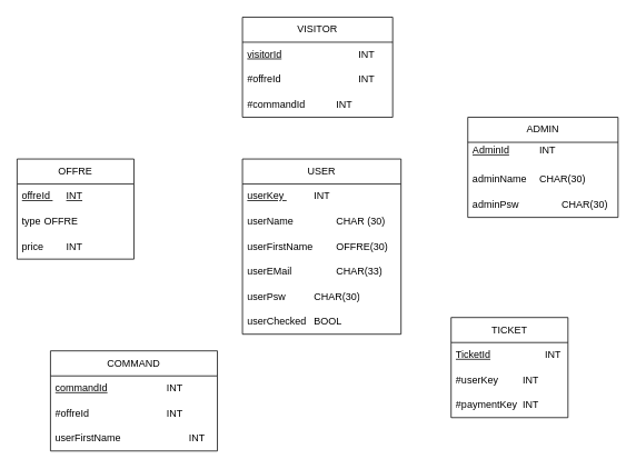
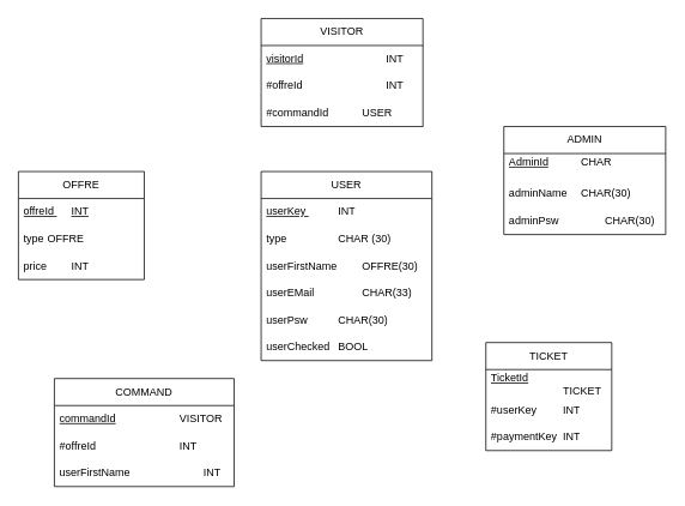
  <mxCell id="0" />
  <mxCell id="1" parent="0" />
  <mxCell id="2" value="USER" style="swimlane;fontStyle=0;childLayout=stackLayout;horizontal=1;startSize=30;horizontalStack=0;resizeParent=1;resizeParentMax=0;resizeLast=0;collapsible=1;marginBottom=0;whiteSpace=wrap;html=1;" vertex="1" parent="1"><mxGeometry x="290" y="190" width="190" height="210" as="geometry" /></mxCell>
  <mxCell id="3" value="&lt;u&gt;userKey &lt;/u&gt;&lt;span style=&quot;white-space: pre;&quot;&gt;&#09;&lt;/span&gt;&lt;span style=&quot;white-space: pre;&quot;&gt;&#09;&lt;/span&gt;INT&lt;u&gt;&lt;br&gt;&lt;/u&gt;" style="text;strokeColor=none;fillColor=none;align=left;verticalAlign=middle;spacingLeft=4;spacingRight=4;overflow=hidden;points=[[0,0.5],[1,0.5]];portConstraint=eastwest;rotatable=0;whiteSpace=wrap;html=1;" vertex="1" parent="2"><mxGeometry y="30" width="190" height="30" as="geometry" /></mxCell>
- <mxCell id="4" value="userName &lt;span style=&quot;white-space: pre;&quot;&gt;&#09;&lt;/span&gt;&lt;span style=&quot;white-space: pre;&quot;&gt;&#09;&lt;/span&gt;CHAR (30)" style="text;strokeColor=none;fillColor=none;align=left;verticalAlign=middle;spacingLeft=4;spacingRight=4;overflow=hidden;points=[[0,0.5],[1,0.5]];portConstraint=eastwest;rotatable=0;whiteSpace=wrap;html=1;" vertex="1" parent="2"><mxGeometry y="60" width="190" height="30" as="geometry" /></mxCell>
+ <mxCell id="4" value="type &lt;span style=&quot;white-space: pre;&quot;&gt;&#09;&lt;/span&gt;&lt;span style=&quot;white-space: pre;&quot;&gt;&#09;&lt;/span&gt;CHAR (30)" style="text;strokeColor=none;fillColor=none;align=left;verticalAlign=middle;spacingLeft=4;spacingRight=4;overflow=hidden;points=[[0,0.5],[1,0.5]];portConstraint=eastwest;rotatable=0;whiteSpace=wrap;html=1;" vertex="1" parent="2"><mxGeometry y="60" width="190" height="30" as="geometry" /></mxCell>
  <mxCell id="5" value="userFirstName &lt;span style=&quot;white-space: pre;&quot;&gt;&#09;&lt;/span&gt;OFFRE(30)" style="text;strokeColor=none;fillColor=none;align=left;verticalAlign=middle;spacingLeft=4;spacingRight=4;overflow=hidden;points=[[0,0.5],[1,0.5]];portConstraint=eastwest;rotatable=0;whiteSpace=wrap;html=1;" vertex="1" parent="2"><mxGeometry y="90" width="190" height="30" as="geometry" /></mxCell>
  <mxCell id="6" value="userEMail&lt;span style=&quot;white-space: pre;&quot;&gt;&#09;&lt;/span&gt;&lt;span style=&quot;white-space: pre;&quot;&gt;&#09;&lt;/span&gt;CHAR(33)" style="text;strokeColor=none;fillColor=none;align=left;verticalAlign=middle;spacingLeft=4;spacingRight=4;overflow=hidden;points=[[0,0.5],[1,0.5]];portConstraint=eastwest;rotatable=0;whiteSpace=wrap;html=1;" vertex="1" parent="2"><mxGeometry y="120" width="190" height="30" as="geometry" /></mxCell>
  <mxCell id="7" value="userPsw&lt;span style=&quot;white-space: pre;&quot;&gt;&#09;&lt;/span&gt;&lt;span style=&quot;white-space: pre;&quot;&gt;&#09;&lt;/span&gt;CHAR(30)" style="text;strokeColor=none;fillColor=none;align=left;verticalAlign=middle;spacingLeft=4;spacingRight=4;overflow=hidden;points=[[0,0.5],[1,0.5]];portConstraint=eastwest;rotatable=0;whiteSpace=wrap;html=1;" vertex="1" parent="2"><mxGeometry y="150" width="190" height="30" as="geometry" /></mxCell>
  <mxCell id="8" value="userChecked &lt;span style=&quot;white-space: pre;&quot;&gt;&#09;&lt;/span&gt;BOOL" style="text;strokeColor=none;fillColor=none;align=left;verticalAlign=middle;spacingLeft=4;spacingRight=4;overflow=hidden;points=[[0,0.5],[1,0.5]];portConstraint=eastwest;rotatable=0;whiteSpace=wrap;html=1;" vertex="1" parent="2"><mxGeometry y="180" width="190" height="30" as="geometry" /></mxCell>
  <mxCell id="9" value="OFFRE " style="swimlane;fontStyle=0;childLayout=stackLayout;horizontal=1;startSize=30;horizontalStack=0;resizeParent=1;resizeParentMax=0;resizeLast=0;collapsible=1;marginBottom=0;whiteSpace=wrap;html=1;" vertex="1" parent="1"><mxGeometry x="20" y="190" width="140" height="120" as="geometry" /></mxCell>
  <mxCell id="10" value="&lt;u&gt;offreId&amp;nbsp;&lt;span style=&quot;white-space: pre;&quot;&gt;&#09;&lt;/span&gt;INT &lt;/u&gt;" style="text;strokeColor=none;fillColor=none;align=left;verticalAlign=middle;spacingLeft=4;spacingRight=4;overflow=hidden;points=[[0,0.5],[1,0.5]];portConstraint=eastwest;rotatable=0;whiteSpace=wrap;html=1;" vertex="1" parent="9"><mxGeometry y="30" width="140" height="30" as="geometry" /></mxCell>
  <mxCell id="11" value="type&lt;span style=&quot;white-space: pre;&quot;&gt;&#09;&lt;/span&gt;OFFRE " style="text;strokeColor=none;fillColor=none;align=left;verticalAlign=middle;spacingLeft=4;spacingRight=4;overflow=hidden;points=[[0,0.5],[1,0.5]];portConstraint=eastwest;rotatable=0;whiteSpace=wrap;html=1;" vertex="1" parent="9"><mxGeometry y="60" width="140" height="30" as="geometry" /></mxCell>
  <mxCell id="12" value="price&lt;span style=&quot;white-space: pre;&quot;&gt;&#09;&lt;/span&gt;INT" style="text;strokeColor=none;fillColor=none;align=left;verticalAlign=middle;spacingLeft=4;spacingRight=4;overflow=hidden;points=[[0,0.5],[1,0.5]];portConstraint=eastwest;rotatable=0;whiteSpace=wrap;html=1;" vertex="1" parent="9"><mxGeometry y="90" width="140" height="30" as="geometry" /></mxCell>
  <mxCell id="13" value="ADMIN" style="swimlane;fontStyle=0;childLayout=stackLayout;horizontal=1;startSize=30;horizontalStack=0;resizeParent=1;resizeParentMax=0;resizeLast=0;collapsible=1;marginBottom=0;whiteSpace=wrap;html=1;" vertex="1" parent="1"><mxGeometry x="560" y="140" width="180" height="120" as="geometry" /></mxCell>
- <mxCell id="14" value="&lt;u&gt;AdminId&lt;/u&gt;&lt;span style=&quot;white-space: pre;&quot;&gt;&#09;&lt;/span&gt;&lt;span style=&quot;white-space: pre;&quot;&gt;&#09;&lt;/span&gt;INT &lt;span style=&quot;white-space: pre;&quot;&gt;&#09;&lt;/span&gt;&lt;span style=&quot;white-space: pre;&quot;&gt;&#09;&lt;/span&gt;&lt;span style=&quot;white-space: pre;&quot;&gt;&#09;&lt;/span&gt;&lt;span style=&quot;white-space: pre;&quot;&gt;&#09;&lt;/span&gt;&lt;span style=&quot;white-space: pre;&quot;&gt;&#09;&lt;/span&gt;" style="text;strokeColor=none;fillColor=none;align=left;verticalAlign=middle;spacingLeft=4;spacingRight=4;overflow=hidden;points=[[0,0.5],[1,0.5]];portConstraint=eastwest;rotatable=0;whiteSpace=wrap;html=1;" vertex="1" parent="13"><mxGeometry y="30" width="180" height="30" as="geometry" /></mxCell>
+ <mxCell id="14" value="&lt;u&gt;AdminId&lt;/u&gt;&lt;span style=&quot;white-space: pre;&quot;&gt;&#09;&lt;/span&gt;&lt;span style=&quot;white-space: pre;&quot;&gt;&#09;&lt;/span&gt;CHAR &lt;span style=&quot;white-space: pre;&quot;&gt;&#09;&lt;/span&gt;&lt;span style=&quot;white-space: pre;&quot;&gt;&#09;&lt;/span&gt;&lt;span style=&quot;white-space: pre;&quot;&gt;&#09;&lt;/span&gt;&lt;span style=&quot;white-space: pre;&quot;&gt;&#09;&lt;/span&gt;&lt;span style=&quot;white-space: pre;&quot;&gt;&#09;&lt;/span&gt;" style="text;strokeColor=none;fillColor=none;align=left;verticalAlign=middle;spacingLeft=4;spacingRight=4;overflow=hidden;points=[[0,0.5],[1,0.5]];portConstraint=eastwest;rotatable=0;whiteSpace=wrap;html=1;" vertex="1" parent="13"><mxGeometry y="30" width="180" height="30" as="geometry" /></mxCell>
  <mxCell id="15" value="adminName&lt;span style=&quot;white-space: pre;&quot;&gt;&#09;&lt;/span&gt;CHAR(30)" style="text;strokeColor=none;fillColor=none;align=left;verticalAlign=middle;spacingLeft=4;spacingRight=4;overflow=hidden;points=[[0,0.5],[1,0.5]];portConstraint=eastwest;rotatable=0;whiteSpace=wrap;html=1;" vertex="1" parent="13"><mxGeometry y="60" width="180" height="30" as="geometry" /></mxCell>
  <mxCell id="16" value="adminPsw&lt;span style=&quot;white-space: pre;&quot;&gt;&#09;&lt;/span&gt;&lt;span style=&quot;white-space: pre;&quot;&gt;&#09;&lt;/span&gt;CHAR(30)" style="text;strokeColor=none;fillColor=none;align=left;verticalAlign=middle;spacingLeft=4;spacingRight=4;overflow=hidden;points=[[0,0.5],[1,0.5]];portConstraint=eastwest;rotatable=0;whiteSpace=wrap;html=1;" vertex="1" parent="13"><mxGeometry y="90" width="180" height="30" as="geometry" /></mxCell>
  <mxCell id="17" value="VISITOR" style="swimlane;fontStyle=0;childLayout=stackLayout;horizontal=1;startSize=30;horizontalStack=0;resizeParent=1;resizeParentMax=0;resizeLast=0;collapsible=1;marginBottom=0;whiteSpace=wrap;html=1;" vertex="1" parent="1"><mxGeometry x="290" y="20" width="180" height="120" as="geometry" /></mxCell>
  <mxCell id="18" value="&lt;u&gt;visitorId&lt;span style=&quot;white-space: pre;&quot;&gt;&#09;&lt;/span&gt;&lt;/u&gt;&lt;span style=&quot;white-space: pre;&quot;&gt;&lt;/span&gt;&lt;span style=&quot;white-space: pre;&quot;&gt;&#09;&lt;/span&gt;&lt;span style=&quot;white-space: pre;&quot;&gt;&#09;&lt;span style=&quot;white-space: pre;&quot;&gt;&#09;&lt;/span&gt;&lt;/span&gt;INT" style="text;strokeColor=none;fillColor=none;align=left;verticalAlign=middle;spacingLeft=4;spacingRight=4;overflow=hidden;points=[[0,0.5],[1,0.5]];portConstraint=eastwest;rotatable=0;whiteSpace=wrap;html=1;" vertex="1" parent="17"><mxGeometry y="30" width="180" height="30" as="geometry" /></mxCell>
  <mxCell id="19" value="#offreId&lt;span style=&quot;white-space: pre;&quot;&gt;&#09;&lt;/span&gt;&lt;span style=&quot;white-space: pre;&quot;&gt;&#09;&lt;/span&gt;&lt;span style=&quot;white-space: pre;&quot;&gt;&#09;&lt;span style=&quot;white-space: pre;&quot;&gt;&#09;&lt;/span&gt;&lt;/span&gt;INT" style="text;strokeColor=none;fillColor=none;align=left;verticalAlign=middle;spacingLeft=4;spacingRight=4;overflow=hidden;points=[[0,0.5],[1,0.5]];portConstraint=eastwest;rotatable=0;whiteSpace=wrap;html=1;" vertex="1" parent="17"><mxGeometry y="60" width="180" height="30" as="geometry" /></mxCell>
- <mxCell id="20" value="#commandId&lt;span style=&quot;white-space: pre;&quot;&gt;&#09;&lt;/span&gt;&lt;span style=&quot;white-space: pre;&quot;&gt;&#09;&lt;/span&gt;INT" style="text;strokeColor=none;fillColor=none;align=left;verticalAlign=middle;spacingLeft=4;spacingRight=4;overflow=hidden;points=[[0,0.5],[1,0.5]];portConstraint=eastwest;rotatable=0;whiteSpace=wrap;html=1;" vertex="1" parent="17"><mxGeometry y="90" width="180" height="30" as="geometry" /></mxCell>
+ <mxCell id="20" value="#commandId&lt;span style=&quot;white-space: pre;&quot;&gt;&#09;&lt;/span&gt;&lt;span style=&quot;white-space: pre;&quot;&gt;&#09;&lt;/span&gt;USER" style="text;strokeColor=none;fillColor=none;align=left;verticalAlign=middle;spacingLeft=4;spacingRight=4;overflow=hidden;points=[[0,0.5],[1,0.5]];portConstraint=eastwest;rotatable=0;whiteSpace=wrap;html=1;" vertex="1" parent="17"><mxGeometry y="90" width="180" height="30" as="geometry" /></mxCell>
  <mxCell id="21" value="COMMAND" style="swimlane;fontStyle=0;childLayout=stackLayout;horizontal=1;startSize=30;horizontalStack=0;resizeParent=1;resizeParentMax=0;resizeLast=0;collapsible=1;marginBottom=0;whiteSpace=wrap;html=1;" vertex="1" parent="1"><mxGeometry x="60" y="420" width="200" height="120" as="geometry" /></mxCell>
- <mxCell id="22" value="&lt;u&gt;commandId&lt;/u&gt;&lt;span style=&quot;white-space: pre;&quot;&gt;&#09;&lt;/span&gt;&lt;span style=&quot;white-space: pre;&quot;&gt;&#09;&lt;/span&gt;&lt;span style=&quot;white-space: pre;&quot;&gt;&#09;&lt;/span&gt;INT" style="text;strokeColor=none;fillColor=none;align=left;verticalAlign=middle;spacingLeft=4;spacingRight=4;overflow=hidden;points=[[0,0.5],[1,0.5]];portConstraint=eastwest;rotatable=0;whiteSpace=wrap;html=1;" vertex="1" parent="21"><mxGeometry y="30" width="200" height="30" as="geometry" /></mxCell>
+ <mxCell id="22" value="&lt;u&gt;commandId&lt;/u&gt;&lt;span style=&quot;white-space: pre;&quot;&gt;&#09;&lt;/span&gt;&lt;span style=&quot;white-space: pre;&quot;&gt;&#09;&lt;/span&gt;&lt;span style=&quot;white-space: pre;&quot;&gt;&#09;&lt;/span&gt;VISITOR" style="text;strokeColor=none;fillColor=none;align=left;verticalAlign=middle;spacingLeft=4;spacingRight=4;overflow=hidden;points=[[0,0.5],[1,0.5]];portConstraint=eastwest;rotatable=0;whiteSpace=wrap;html=1;" vertex="1" parent="21"><mxGeometry y="30" width="200" height="30" as="geometry" /></mxCell>
  <mxCell id="23" value="#offreId&lt;span style=&quot;white-space: pre;&quot;&gt;&#09;&lt;/span&gt;&lt;span style=&quot;white-space: pre;&quot;&gt;&#09;&lt;/span&gt;&lt;span style=&quot;white-space: pre;&quot;&gt;&#09;&lt;/span&gt;&lt;span style=&quot;white-space: pre;&quot;&gt;&#09;&lt;/span&gt;INT" style="text;strokeColor=none;fillColor=none;align=left;verticalAlign=middle;spacingLeft=4;spacingRight=4;overflow=hidden;points=[[0,0.5],[1,0.5]];portConstraint=eastwest;rotatable=0;whiteSpace=wrap;html=1;" vertex="1" parent="21"><mxGeometry y="60" width="200" height="30" as="geometry" /></mxCell>
  <mxCell id="24" value="userFirstName&lt;span style=&quot;white-space: pre;&quot;&gt;&#09;&lt;/span&gt;&lt;span style=&quot;white-space: pre;&quot;&gt;&#09;&lt;/span&gt;&lt;span style=&quot;white-space: pre;&quot;&gt;&#09;&lt;/span&gt;INT" style="text;strokeColor=none;fillColor=none;align=left;verticalAlign=middle;spacingLeft=4;spacingRight=4;overflow=hidden;points=[[0,0.5],[1,0.5]];portConstraint=eastwest;rotatable=0;whiteSpace=wrap;html=1;" vertex="1" parent="21"><mxGeometry y="90" width="200" height="30" as="geometry" /></mxCell>
  <mxCell id="25" value="TICKET" style="swimlane;fontStyle=0;childLayout=stackLayout;horizontal=1;startSize=30;horizontalStack=0;resizeParent=1;resizeParentMax=0;resizeLast=0;collapsible=1;marginBottom=0;whiteSpace=wrap;html=1;" vertex="1" parent="1"><mxGeometry x="540" y="380" width="140" height="120" as="geometry" /></mxCell>
- <mxCell id="26" value="&lt;u&gt;TicketId&lt;/u&gt;&lt;span style=&quot;white-space: pre;&quot;&gt;&#09;&lt;/span&gt;&lt;span style=&quot;white-space: pre;&quot;&gt;&#09;&lt;span style=&quot;white-space: pre;&quot;&gt;&#09;&lt;/span&gt;&lt;/span&gt;INT" style="text;strokeColor=none;fillColor=none;align=left;verticalAlign=middle;spacingLeft=4;spacingRight=4;overflow=hidden;points=[[0,0.5],[1,0.5]];portConstraint=eastwest;rotatable=0;whiteSpace=wrap;html=1;" vertex="1" parent="25"><mxGeometry y="30" width="140" height="30" as="geometry" /></mxCell>
+ <mxCell id="26" value="&lt;u&gt;TicketId&lt;/u&gt;&lt;span style=&quot;white-space: pre;&quot;&gt;&#09;&lt;/span&gt;&lt;span style=&quot;white-space: pre;&quot;&gt;&#09;&lt;span style=&quot;white-space: pre;&quot;&gt;&#09;&lt;/span&gt;&lt;/span&gt;TICKET" style="text;strokeColor=none;fillColor=none;align=left;verticalAlign=middle;spacingLeft=4;spacingRight=4;overflow=hidden;points=[[0,0.5],[1,0.5]];portConstraint=eastwest;rotatable=0;whiteSpace=wrap;html=1;" vertex="1" parent="25"><mxGeometry y="30" width="140" height="30" as="geometry" /></mxCell>
  <mxCell id="27" value="#userKey&lt;span style=&quot;white-space: pre;&quot;&gt;&#09;&lt;span style=&quot;white-space: pre;&quot;&gt;&#09;&lt;/span&gt;&lt;/span&gt;INT" style="text;strokeColor=none;fillColor=none;align=left;verticalAlign=middle;spacingLeft=4;spacingRight=4;overflow=hidden;points=[[0,0.5],[1,0.5]];portConstraint=eastwest;rotatable=0;whiteSpace=wrap;html=1;" vertex="1" parent="25"><mxGeometry y="60" width="140" height="30" as="geometry" /></mxCell>
  <mxCell id="28" value="#paymentKey&lt;span style=&quot;white-space: pre;&quot;&gt;&#09;&lt;/span&gt;INT" style="text;strokeColor=none;fillColor=none;align=left;verticalAlign=middle;spacingLeft=4;spacingRight=4;overflow=hidden;points=[[0,0.5],[1,0.5]];portConstraint=eastwest;rotatable=0;whiteSpace=wrap;html=1;" vertex="1" parent="25"><mxGeometry y="90" width="140" height="30" as="geometry" /></mxCell>
